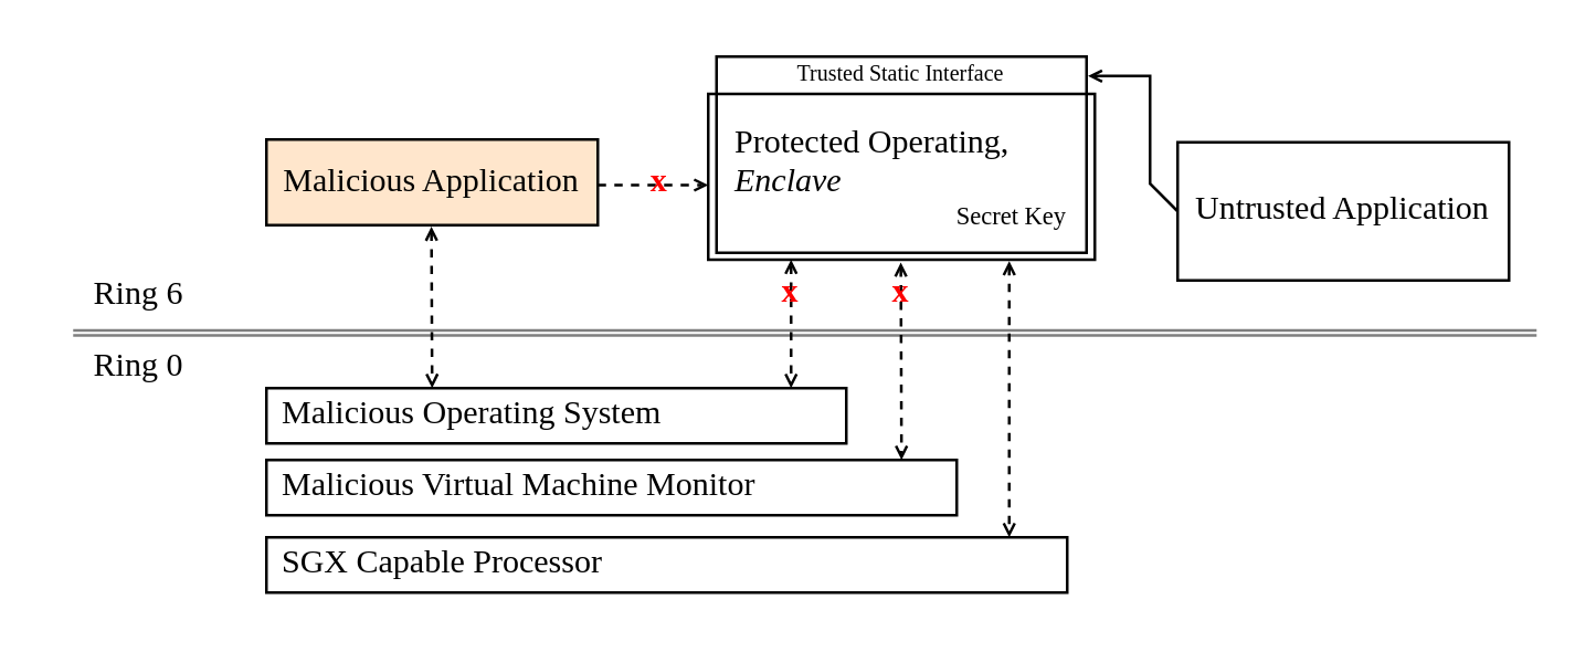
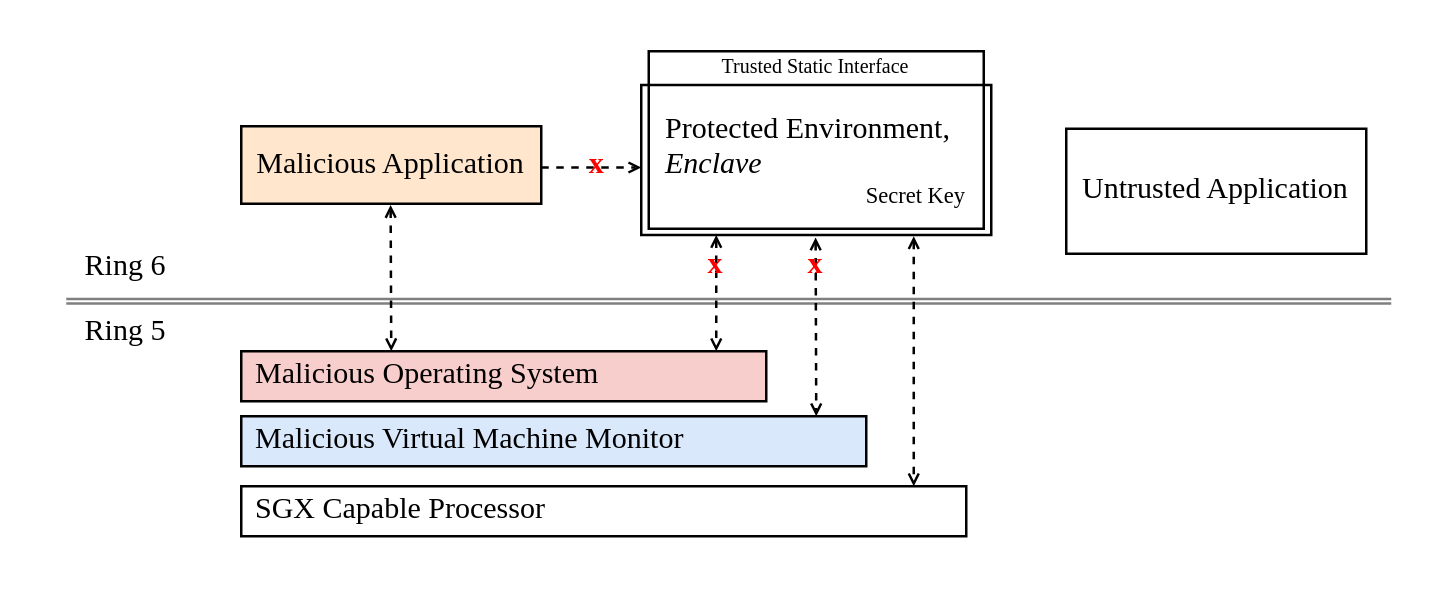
  <mxCell id="0" />
  <mxCell id="1" parent="0" />
  <mxCell id="2" value="Ring 6" style="text;html=1;strokeColor=none;fillColor=none;align=center;verticalAlign=middle;whiteSpace=wrap;rounded=0;fontFamily=Libertine;FType=w;fontSize=12;" vertex="1" parent="1"><mxGeometry x="20" y="101" width="60" height="10" as="geometry" /></mxCell>
  <mxCell id="3" value="" style="shape=link;html=1;fontFamily=Libertine;fontSize=36;textOpacity=10;fontColor=#B3B3B3;width=1.724;opacity=50;" edge="1" parent="1"><mxGeometry width="50" height="50" relative="1" as="geometry"><mxPoint x="26" y="120" as="sourcePoint" /><mxPoint x="556" y="120" as="targetPoint" /></mxGeometry></mxCell>
- <mxCell id="4" value="&lt;div style=&quot;font-size: 12px;&quot;&gt;Ring 0&lt;/div&gt;" style="text;html=1;strokeColor=none;fillColor=none;align=center;verticalAlign=middle;whiteSpace=wrap;rounded=0;fontFamily=Libertine;FType=w;fontSize=12;spacingBottom=2;" vertex="1" parent="1"><mxGeometry x="20" y="128" width="60" height="10" as="geometry" /></mxCell>
+ <mxCell id="4" value="&lt;div style=&quot;font-size: 12px;&quot;&gt;Ring 5&lt;/div&gt;" style="text;html=1;strokeColor=none;fillColor=none;align=center;verticalAlign=middle;whiteSpace=wrap;rounded=0;fontFamily=Libertine;FType=w;fontSize=12;spacingBottom=2;" vertex="1" parent="1"><mxGeometry x="20" y="128" width="60" height="10" as="geometry" /></mxCell>
  <mxCell id="5" value="Malicious Application" style="rounded=0;whiteSpace=wrap;html=1;fontFamily=Libertine;fontSize=12;fontColor=#000000;spacingBottom=2;fillColor=#ffe6cc;" vertex="1" parent="1"><mxGeometry x="96" y="50" width="120" height="31" as="geometry" /></mxCell>
- <mxCell id="6" value="Malicious Operating System" style="rounded=0;whiteSpace=wrap;html=1;fontFamily=Libertine;fontSize=12;fontColor=#000000;spacing=2;spacingTop=0;spacingBottom=2;align=left;spacingLeft=4;" vertex="1" parent="1"><mxGeometry x="96" y="140" width="210" height="20" as="geometry" /></mxCell>
- <mxCell id="7" value="Malicious Virtual Machine Monitor" style="rounded=0;whiteSpace=wrap;html=1;fontFamily=Libertine;fontSize=12;fontColor=#000000;spacing=2;spacingTop=0;spacingBottom=2;align=left;spacingLeft=4;" vertex="1" parent="1"><mxGeometry x="96" y="166" width="250" height="20" as="geometry" /></mxCell>
+ <mxCell id="6" value="Malicious Operating System" style="rounded=0;whiteSpace=wrap;html=1;fontFamily=Libertine;fontSize=12;fontColor=#000000;spacing=2;spacingTop=0;spacingBottom=2;align=left;spacingLeft=4;fillColor=#f8cecc;" vertex="1" parent="1"><mxGeometry x="96" y="140" width="210" height="20" as="geometry" /></mxCell>
+ <mxCell id="7" value="Malicious Virtual Machine Monitor" style="rounded=0;whiteSpace=wrap;html=1;fontFamily=Libertine;fontSize=12;fontColor=#000000;spacing=2;spacingTop=0;spacingBottom=2;align=left;spacingLeft=4;fillColor=#dae8fc;" vertex="1" parent="1"><mxGeometry x="96" y="166" width="250" height="20" as="geometry" /></mxCell>
  <mxCell id="8" value="SGX Capable Processor" style="rounded=0;whiteSpace=wrap;html=1;fontFamily=Libertine;fontSize=12;fontColor=#000000;spacing=2;spacingTop=0;spacingBottom=2;align=left;spacingLeft=4;" vertex="1" parent="1"><mxGeometry x="96" y="194" width="290" height="20" as="geometry" /></mxCell>
- <mxCell id="9" value="&lt;div&gt;Protected Operating, &lt;i&gt;Enclave&lt;/i&gt;&lt;/div&gt;&lt;div style=&quot;font-size: 9px&quot; align=&quot;right&quot;&gt;Secret Key&lt;i&gt;&lt;br&gt;&lt;/i&gt;&lt;/div&gt;" style="rounded=0;whiteSpace=wrap;html=1;fontFamily=Libertine;fontSize=12;fontColor=#000000;align=left;spacingLeft=8;spacingBottom=2;spacingRight=10;" vertex="1" parent="1"><mxGeometry x="256" y="33.5" width="140" height="60" as="geometry" /></mxCell>
+ <mxCell id="9" value="&lt;div&gt;Protected Environment, &lt;i&gt;Enclave&lt;/i&gt;&lt;/div&gt;&lt;div style=&quot;font-size: 9px&quot; align=&quot;right&quot;&gt;Secret Key&lt;i&gt;&lt;br&gt;&lt;/i&gt;&lt;/div&gt;" style="rounded=0;whiteSpace=wrap;html=1;fontFamily=Libertine;fontSize=12;fontColor=#000000;align=left;spacingLeft=8;spacingBottom=2;spacingRight=10;" vertex="1" parent="1"><mxGeometry x="256" y="33.5" width="140" height="60" as="geometry" /></mxCell>
  <mxCell id="10" value="&lt;font style=&quot;font-size: 8px&quot;&gt;Trusted Static Interface&lt;br&gt;&lt;/font&gt;" style="rounded=0;whiteSpace=wrap;html=1;fontFamily=Libertine;fontSize=12;fontColor=#000000;align=center;fillColor=none;spacingBottom=62;spacingRight=0;" vertex="1" parent="1"><mxGeometry x="259" y="20" width="134" height="71" as="geometry" /></mxCell>
  <mxCell id="11" value="Untrusted Application" style="rounded=0;whiteSpace=wrap;html=1;fillColor=none;fontFamily=Libertine;fontSize=12;fontColor=#000000;align=center;spacingBottom=2;" vertex="1" parent="1"><mxGeometry x="426" y="51" width="120" height="50" as="geometry" /></mxCell>
- <mxCell id="12" value="" style="endArrow=open;html=1;fontFamily=Libertine;fontSize=12;fontColor=#000000;exitX=0;exitY=0.5;exitDx=0;exitDy=0;entryX=1.004;entryY=0.099;entryDx=0;entryDy=0;endSize=3;strokeColor=#000000;endFill=0;rounded=0;strokeWidth=1;entryPerimeter=0;" edge="1" parent="1" source="11" target="10"><mxGeometry width="50" height="50" relative="1" as="geometry"><mxPoint x="306" y="120" as="sourcePoint" /><mxPoint x="356" y="70" as="targetPoint" /><Array as="points"><mxPoint x="416" y="66" /><mxPoint x="416" y="27" /></Array></mxGeometry></mxCell>
  <mxCell id="13" value="" style="endArrow=open;startArrow=open;html=1;strokeColor=#000000;fontFamily=Libertine;fontSize=12;fontColor=#000000;endSize=3;startSize=3;dashed=1;startFill=0;endFill=0;" edge="1" parent="1"><mxGeometry width="50" height="50" relative="1" as="geometry"><mxPoint x="365" y="94" as="sourcePoint" /><mxPoint x="365" y="194" as="targetPoint" /></mxGeometry></mxCell>
  <mxCell id="14" value="" style="endArrow=open;startArrow=open;html=1;strokeColor=#000000;fontFamily=Libertine;fontSize=12;fontColor=#000000;endSize=3;startSize=3;dashed=1;startFill=0;endFill=0;" edge="1" parent="1"><mxGeometry width="50" height="50" relative="1" as="geometry"><mxPoint x="325.75" y="94.5" as="sourcePoint" /><mxPoint x="326" y="166" as="targetPoint" /></mxGeometry></mxCell>
  <mxCell id="15" value="" style="endArrow=open;startArrow=open;html=1;strokeColor=#000000;fontFamily=Libertine;fontSize=12;fontColor=#000000;endSize=3;startSize=3;dashed=1;startFill=0;endFill=0;" edge="1" parent="1"><mxGeometry width="50" height="50" relative="1" as="geometry"><mxPoint x="286" y="93.5" as="sourcePoint" /><mxPoint x="286" y="140" as="targetPoint" /></mxGeometry></mxCell>
  <mxCell id="16" value="" style="endArrow=open;startArrow=open;html=1;strokeColor=#000000;fontFamily=Libertine;fontSize=12;fontColor=#000000;endSize=3;startSize=3;dashed=1;startFill=0;endFill=0;" edge="1" parent="1"><mxGeometry width="50" height="50" relative="1" as="geometry"><mxPoint x="155.75" y="81.5" as="sourcePoint" /><mxPoint x="156" y="140" as="targetPoint" /></mxGeometry></mxCell>
  <mxCell id="17" value="" style="endArrow=open;startArrow=none;html=1;strokeColor=#000000;fontFamily=Libertine;fontSize=12;fontColor=#000000;endSize=3;startSize=3;dashed=1;startFill=0;endFill=0;" edge="1" parent="1"><mxGeometry width="50" height="50" relative="1" as="geometry"><mxPoint x="216" y="66.5" as="sourcePoint" /><mxPoint x="256" y="66.5" as="targetPoint" /></mxGeometry></mxCell>
  <mxCell id="18" value="x" style="text;html=1;strokeColor=none;fillColor=none;align=center;verticalAlign=middle;whiteSpace=wrap;rounded=0;fontFamily=Montserrat;fontSize=12;fontColor=#FF0000;fontStyle=1" vertex="1" parent="1"><mxGeometry x="281" y="100" width="10" height="9" as="geometry" /></mxCell>
  <mxCell id="19" value="x" style="text;html=1;strokeColor=none;fillColor=none;align=center;verticalAlign=middle;whiteSpace=wrap;rounded=0;fontFamily=Montserrat;fontSize=12;fontColor=#FF0000;fontStyle=1;spacingBottom=0;" vertex="1" parent="1"><mxGeometry x="234.5" y="60.25" width="7" height="9.5" as="geometry" /></mxCell>
  <mxCell id="20" value="x" style="text;html=1;strokeColor=none;fillColor=none;align=center;verticalAlign=middle;whiteSpace=wrap;rounded=0;fontFamily=Montserrat;fontSize=12;fontColor=#FF0000;fontStyle=1" vertex="1" parent="1"><mxGeometry x="321" y="100" width="10" height="9" as="geometry" /></mxCell>
